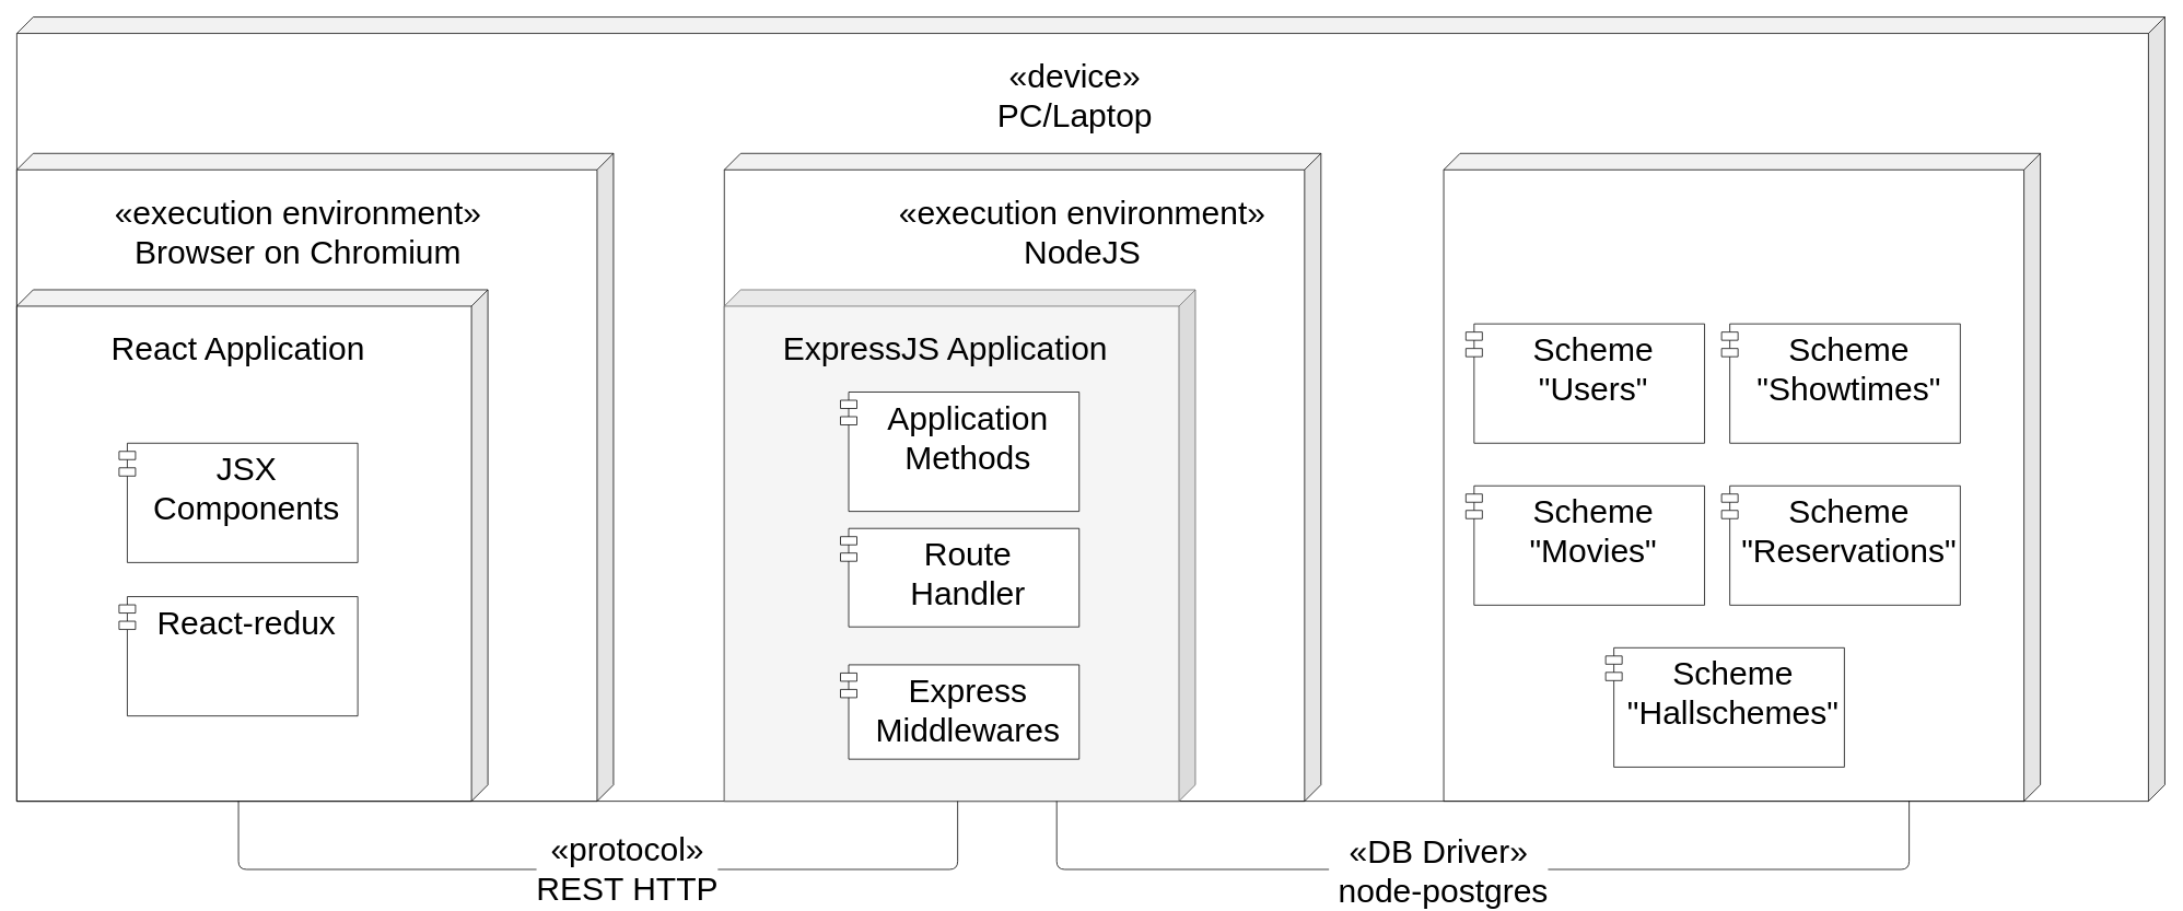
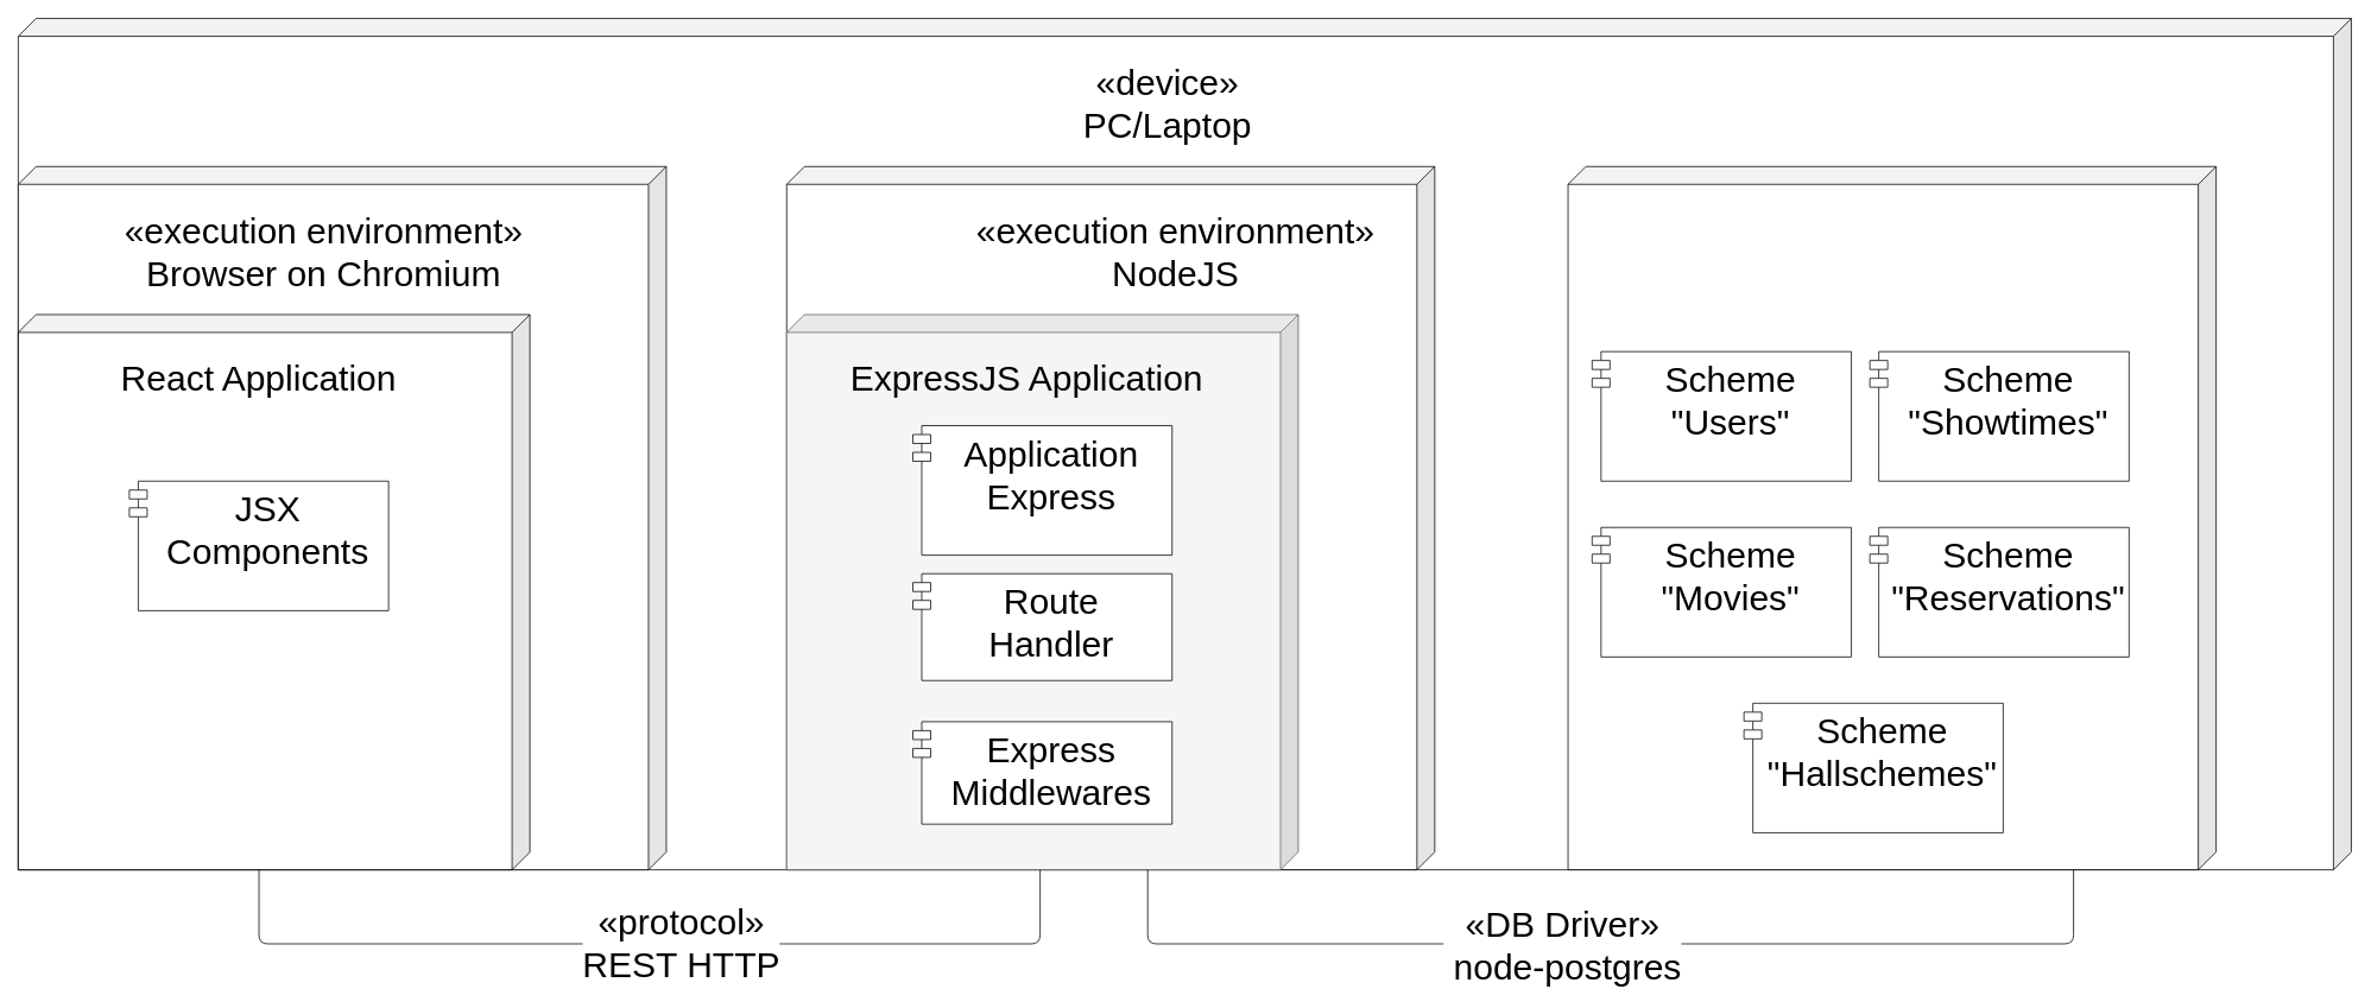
  <mxCell id="0" />
  <mxCell id="1" parent="0" />
  <mxCell id="2" value="" style="group" vertex="1" connectable="0" parent="1"><mxGeometry x="20" y="20" width="2618.4" height="1039.05" as="geometry" /></mxCell>
  <mxCell id="3" value="" style="group;fontSize=40;" parent="2" vertex="1" connectable="0"><mxGeometry width="2618.4" height="955.926" as="geometry" /></mxCell>
  <mxCell id="4" value="" style="shape=cube;whiteSpace=wrap;html=1;boundedLbl=1;backgroundOutline=1;darkOpacity=0.05;darkOpacity2=0.1;flipH=1;fontSize=40;" parent="3" vertex="1"><mxGeometry width="2618.4" height="955.926" as="geometry" /></mxCell>
  <mxCell id="5" value="&lt;span style=&quot;font-size: 40px;&quot;&gt;«&lt;/span&gt;&lt;span lang=&quot;EN-US&quot; style=&quot;font-size: 40px;&quot;&gt;device&lt;/span&gt;&lt;span style=&quot;font-size: 40px;&quot;&gt;»&lt;/span&gt;&lt;br style=&quot;font-size: 40px;&quot;&gt;&lt;font style=&quot;font-size: 40px;&quot;&gt;PC/Laptop&lt;/font&gt;" style="text;whiteSpace=wrap;html=1;align=center;fontSize=40;" parent="3" vertex="1"><mxGeometry y="41.562" width="2580.175" height="103.905" as="geometry" /></mxCell>
  <mxCell id="6" value="" style="shape=cube;whiteSpace=wrap;html=1;boundedLbl=1;backgroundOutline=1;darkOpacity=0.05;darkOpacity2=0.1;flipH=1;fontSize=40;" parent="2" vertex="1"><mxGeometry y="166.248" width="727.333" height="789.678" as="geometry" /></mxCell>
  <mxCell id="7" value="&lt;span style=&quot;font-size: 40px;&quot;&gt;«execution environment&lt;/span&gt;&lt;span style=&quot;font-size: 40px;&quot;&gt;»&lt;/span&gt;&lt;br style=&quot;font-size: 40px;&quot;&gt;&lt;span style=&quot;font-size: 40px;&quot;&gt;Browser on Chromium&lt;/span&gt;" style="text;whiteSpace=wrap;html=1;align=center;fontSize=40;" parent="2" vertex="1"><mxGeometry y="207.81" width="685.771" height="103.905" as="geometry" /></mxCell>
  <mxCell id="8" value="" style="shape=cube;whiteSpace=wrap;html=1;boundedLbl=1;backgroundOutline=1;darkOpacity=0.05;darkOpacity2=0.1;flipH=1;fillOpacity=50;fontSize=40;" parent="2" vertex="1"><mxGeometry y="332.496" width="574.219" height="623.43" as="geometry" /></mxCell>
  <mxCell id="9" value="&lt;span style=&quot;font-size: 40px;&quot;&gt;React Application&lt;/span&gt;" style="text;whiteSpace=wrap;html=1;align=center;fontSize=40;" parent="2" vertex="1"><mxGeometry y="374.058" width="540.305" height="103.905" as="geometry" /></mxCell>
  <mxCell id="10" value="JSX &#10;Components" style="shape=module;align=left;spacingLeft=20;align=center;verticalAlign=top;fontSize=40;" parent="2" vertex="1"><mxGeometry x="124.686" y="519.525" width="290.933" height="145.467" as="geometry" /></mxCell>
- <mxCell id="11" value="React-redux" style="shape=module;align=left;spacingLeft=20;align=center;verticalAlign=top;fontSize=40;" parent="2" vertex="1"><mxGeometry x="124.686" y="706.554" width="290.933" height="145.467" as="geometry" /></mxCell>
  <mxCell id="12" value="" style="shape=cube;whiteSpace=wrap;html=1;boundedLbl=1;backgroundOutline=1;darkOpacity=0.05;darkOpacity2=0.1;flipH=1;fillOpacity=50;fontSize=40;" parent="2" vertex="1"><mxGeometry x="862.41" y="166.248" width="727.333" height="789.678" as="geometry" /></mxCell>
  <mxCell id="13" value="" style="shape=cube;whiteSpace=wrap;html=1;boundedLbl=1;backgroundOutline=1;darkOpacity=0.05;darkOpacity2=0.1;flipH=1;fillOpacity=50;fontSize=40;" parent="2" vertex="1"><mxGeometry x="1739.366" y="166.248" width="727.333" height="789.678" as="geometry" /></mxCell>
  <mxCell id="14" value="" style="shape=cube;whiteSpace=wrap;html=1;boundedLbl=1;backgroundOutline=1;darkOpacity=0.05;darkOpacity2=0.1;flipH=1;fillColor=#f5f5f5;strokeColor=#666666;fontColor=#333333;fontSize=40;" parent="2" vertex="1"><mxGeometry x="862.41" y="332.496" width="574.219" height="623.43" as="geometry" /></mxCell>
  <mxCell id="15" value="&lt;span style=&quot;font-size: 40px;&quot;&gt;«execution environment&lt;/span&gt;&lt;span style=&quot;font-size: 40px;&quot;&gt;»&lt;/span&gt;&lt;br style=&quot;font-size: 40px;&quot;&gt;&lt;span style=&quot;font-size: 40px;&quot;&gt;NodeJS&lt;/span&gt;" style="text;whiteSpace=wrap;html=1;align=center;fontSize=40;" parent="2" vertex="1"><mxGeometry x="955.924" y="207.81" width="685.771" height="103.905" as="geometry" /></mxCell>
  <mxCell id="16" value="&lt;span style=&quot;font-size: 40px;&quot;&gt;ExpressJS Application&lt;/span&gt;" style="text;whiteSpace=wrap;html=1;align=center;fontSize=40;" parent="2" vertex="1"><mxGeometry x="862.41" y="374.058" width="540.305" height="103.905" as="geometry" /></mxCell>
  <mxCell id="17" value="Route &#10;Handler" style="shape=module;align=left;spacingLeft=20;align=center;verticalAlign=top;fontSize=40;" parent="2" vertex="1"><mxGeometry x="1004.052" y="623.43" width="290.933" height="120" as="geometry" /></mxCell>
  <mxCell id="18" value="Express &#10;Middlewares" style="shape=module;align=left;spacingLeft=20;align=center;verticalAlign=top;fontSize=40;" parent="2" vertex="1"><mxGeometry x="1004.052" y="789.678" width="290.933" height="115" as="geometry" /></mxCell>
- <mxCell id="19" value="Application&#10;Methods" style="shape=module;align=left;spacingLeft=20;align=center;verticalAlign=top;fontSize=40;" parent="2" vertex="1"><mxGeometry x="1004.052" y="457.182" width="290.933" height="145.467" as="geometry" /></mxCell>
+ <mxCell id="19" value="Application&#10;Express" style="shape=module;align=left;spacingLeft=20;align=center;verticalAlign=top;fontSize=40;" parent="2" vertex="1"><mxGeometry x="1004.052" y="457.182" width="290.933" height="145.467" as="geometry" /></mxCell>
  <mxCell id="20" value="Scheme&#10;&quot;Users&quot;" style="shape=module;align=left;spacingLeft=20;align=center;verticalAlign=top;fontSize=40;" parent="2" vertex="1"><mxGeometry x="1766.381" y="374.058" width="290.933" height="145.467" as="geometry" /></mxCell>
  <mxCell id="21" value="Scheme&#10;&quot;Movies&quot;" style="shape=module;align=left;spacingLeft=20;align=center;verticalAlign=top;fontSize=40;" parent="2" vertex="1"><mxGeometry x="1766.381" y="571.478" width="290.933" height="145.467" as="geometry" /></mxCell>
  <mxCell id="22" value="Scheme&#10;&quot;Hallschemes&quot;" style="shape=module;align=left;spacingLeft=20;align=center;verticalAlign=top;fontSize=40;" parent="2" vertex="1"><mxGeometry x="1936.785" y="768.897" width="290.933" height="145.467" as="geometry" /></mxCell>
  <mxCell id="23" value="Scheme&#10;&quot;Reservations&quot;" style="shape=module;align=left;spacingLeft=20;align=center;verticalAlign=top;fontSize=40;" parent="2" vertex="1"><mxGeometry x="2078.095" y="571.478" width="290.933" height="145.467" as="geometry" /></mxCell>
  <mxCell id="24" value="Scheme&#10;&quot;Showtimes&quot;" style="shape=module;align=left;spacingLeft=20;align=center;verticalAlign=top;fontSize=40;" parent="2" vertex="1"><mxGeometry x="2078.095" y="374.058" width="290.933" height="145.467" as="geometry" /></mxCell>
  <mxCell id="25" value="" style="endArrow=none;html=1;fontSize=40;edgeStyle=orthogonalEdgeStyle;" parent="2" source="14" target="13" edge="1"><mxGeometry width="50" height="50" relative="1" as="geometry"><mxPoint x="1662.476" y="1142.955" as="sourcePoint" /><mxPoint x="1766.381" y="1039.05" as="targetPoint" /><Array as="points"><mxPoint x="1267.638" y="1039.05" /><mxPoint x="2306.686" y="1039.05" /></Array></mxGeometry></mxCell>
  <mxCell id="26" value="&lt;span style=&quot;font-size: 40px;&quot;&gt;«DB Driver&lt;/span&gt;&lt;span style=&quot;font-size: 40px;&quot;&gt;»&lt;br style=&quot;font-size: 40px;&quot;&gt;&lt;/span&gt;&lt;span style=&quot;font-size: 40px;&quot;&gt;&amp;nbsp;node-postgres&lt;/span&gt;" style="edgeLabel;html=1;align=center;verticalAlign=middle;resizable=0;points=[];fontSize=40;labelBackgroundColor=#ffffff;" parent="25" vertex="1" connectable="0"><mxGeometry x="-0.091" relative="1" as="geometry"><mxPoint as="offset" /></mxGeometry></mxCell>
  <mxCell id="27" value="" style="endArrow=none;fontSize=40;edgeStyle=orthogonalEdgeStyle;html=1;" parent="2" source="8" edge="1"><mxGeometry width="50" height="50" relative="1" as="geometry"><mxPoint x="207.802" y="955.926" as="sourcePoint" /><mxPoint x="1146.857" y="955.926" as="targetPoint" /><Array as="points"><mxPoint x="270.152" y="1039.05" /><mxPoint x="1147.109" y="1039.05" /></Array></mxGeometry></mxCell>
  <mxCell id="28" value="&lt;span style=&quot;font-size: 40px;&quot;&gt;«protocol&lt;/span&gt;&lt;span style=&quot;font-size: 40px;&quot;&gt;&lt;span style=&quot;font-size: 40px;&quot;&gt;»&lt;br style=&quot;font-size: 40px;&quot;&gt;&lt;/span&gt;&lt;span style=&quot;font-size: 40px;&quot;&gt;REST HTTP&lt;/span&gt;&lt;br style=&quot;font-size: 40px;&quot;&gt;&lt;/span&gt;" style="edgeLabel;html=1;align=center;verticalAlign=middle;resizable=0;points=[];fontSize=40;labelBackgroundColor=#ffffff;" parent="27" vertex="1" connectable="0"><mxGeometry x="0.067" y="2" relative="1" as="geometry"><mxPoint as="offset" /></mxGeometry></mxCell>
